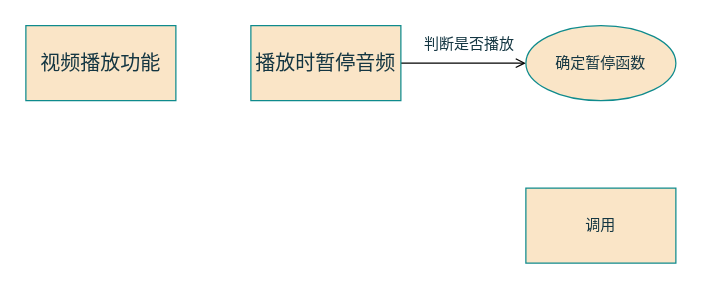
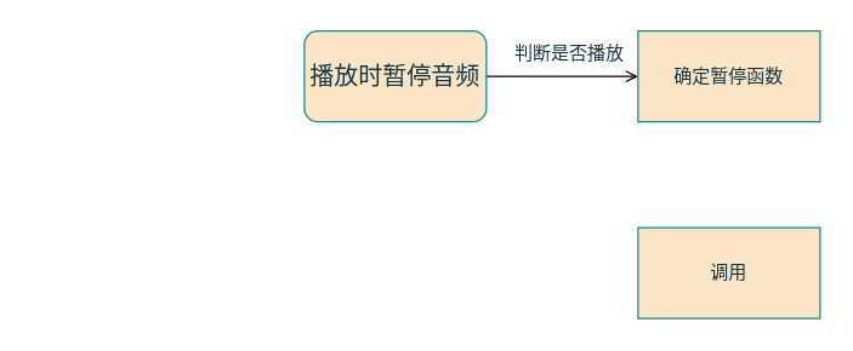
  <mxCell id="0" />
  <mxCell id="1" parent="0" />
- <mxCell id="2" value="&lt;span style=&quot;font-size: 16px;&quot;&gt;视频播放功能&lt;/span&gt;" style="whiteSpace=wrap;html=1;strokeColor=#0F8B8D;fontColor=#143642;fillColor=#FAE5C7;" vertex="1" parent="1"><mxGeometry x="20" y="20" width="120" height="60" as="geometry" /></mxCell>
  <mxCell id="3" style="edgeStyle=orthogonalEdgeStyle;rounded=0;orthogonalLoop=1;jettySize=auto;html=1;fontFamily=Helvetica;fontSize=12;fontColor=#143642;endArrow=open;" edge="1" parent="1" source="4" target="5"><mxGeometry relative="1" as="geometry" /></mxCell>
- <mxCell id="4" value="&lt;span style=&quot;font-size: 16px;&quot;&gt;播放时暂停音频&lt;/span&gt;" style="whiteSpace=wrap;html=1;strokeColor=#0F8B8D;fontColor=#143642;fillColor=#FAE5C7;" vertex="1" parent="1"><mxGeometry x="200" y="20" width="120" height="60" as="geometry" /></mxCell>
- <mxCell id="5" value="确定暂停函数" style="ellipse;whiteSpace=wrap;html=1;strokeColor=#0F8B8D;fontFamily=Helvetica;fontSize=12;fontColor=#143642;fillColor=#FAE5C7;" vertex="1" parent="1"><mxGeometry x="420" y="20" width="120" height="60" as="geometry" /></mxCell>
+ <mxCell id="4" value="&lt;span style=&quot;font-size: 16px;&quot;&gt;播放时暂停音频&lt;/span&gt;" style="whiteSpace=wrap;html=1;strokeColor=#0F8B8D;fontColor=#143642;fillColor=#FAE5C7;rounded=1;" vertex="1" parent="1"><mxGeometry x="200" y="20" width="120" height="60" as="geometry" /></mxCell>
+ <mxCell id="5" value="确定暂停函数" style="whiteSpace=wrap;html=1;strokeColor=#0F8B8D;fontFamily=Helvetica;fontSize=12;fontColor=#143642;fillColor=#FAE5C7;" vertex="1" parent="1"><mxGeometry x="420" y="20" width="120" height="60" as="geometry" /></mxCell>
  <mxCell id="6" value="调用" style="whiteSpace=wrap;html=1;strokeColor=#0F8B8D;fontFamily=Helvetica;fontSize=12;fontColor=#143642;fillColor=#FAE5C7;" vertex="1" parent="1"><mxGeometry x="420" y="150" width="120" height="60" as="geometry" /></mxCell>
  <mxCell id="7" value="判断是否播放" style="text;strokeColor=none;align=center;fillColor=none;html=1;verticalAlign=middle;whiteSpace=wrap;rounded=0;fontSize=12;fontFamily=Helvetica;fontColor=#143642;" vertex="1" parent="1"><mxGeometry x="330" y="20" width="90" height="30" as="geometry" /></mxCell>
